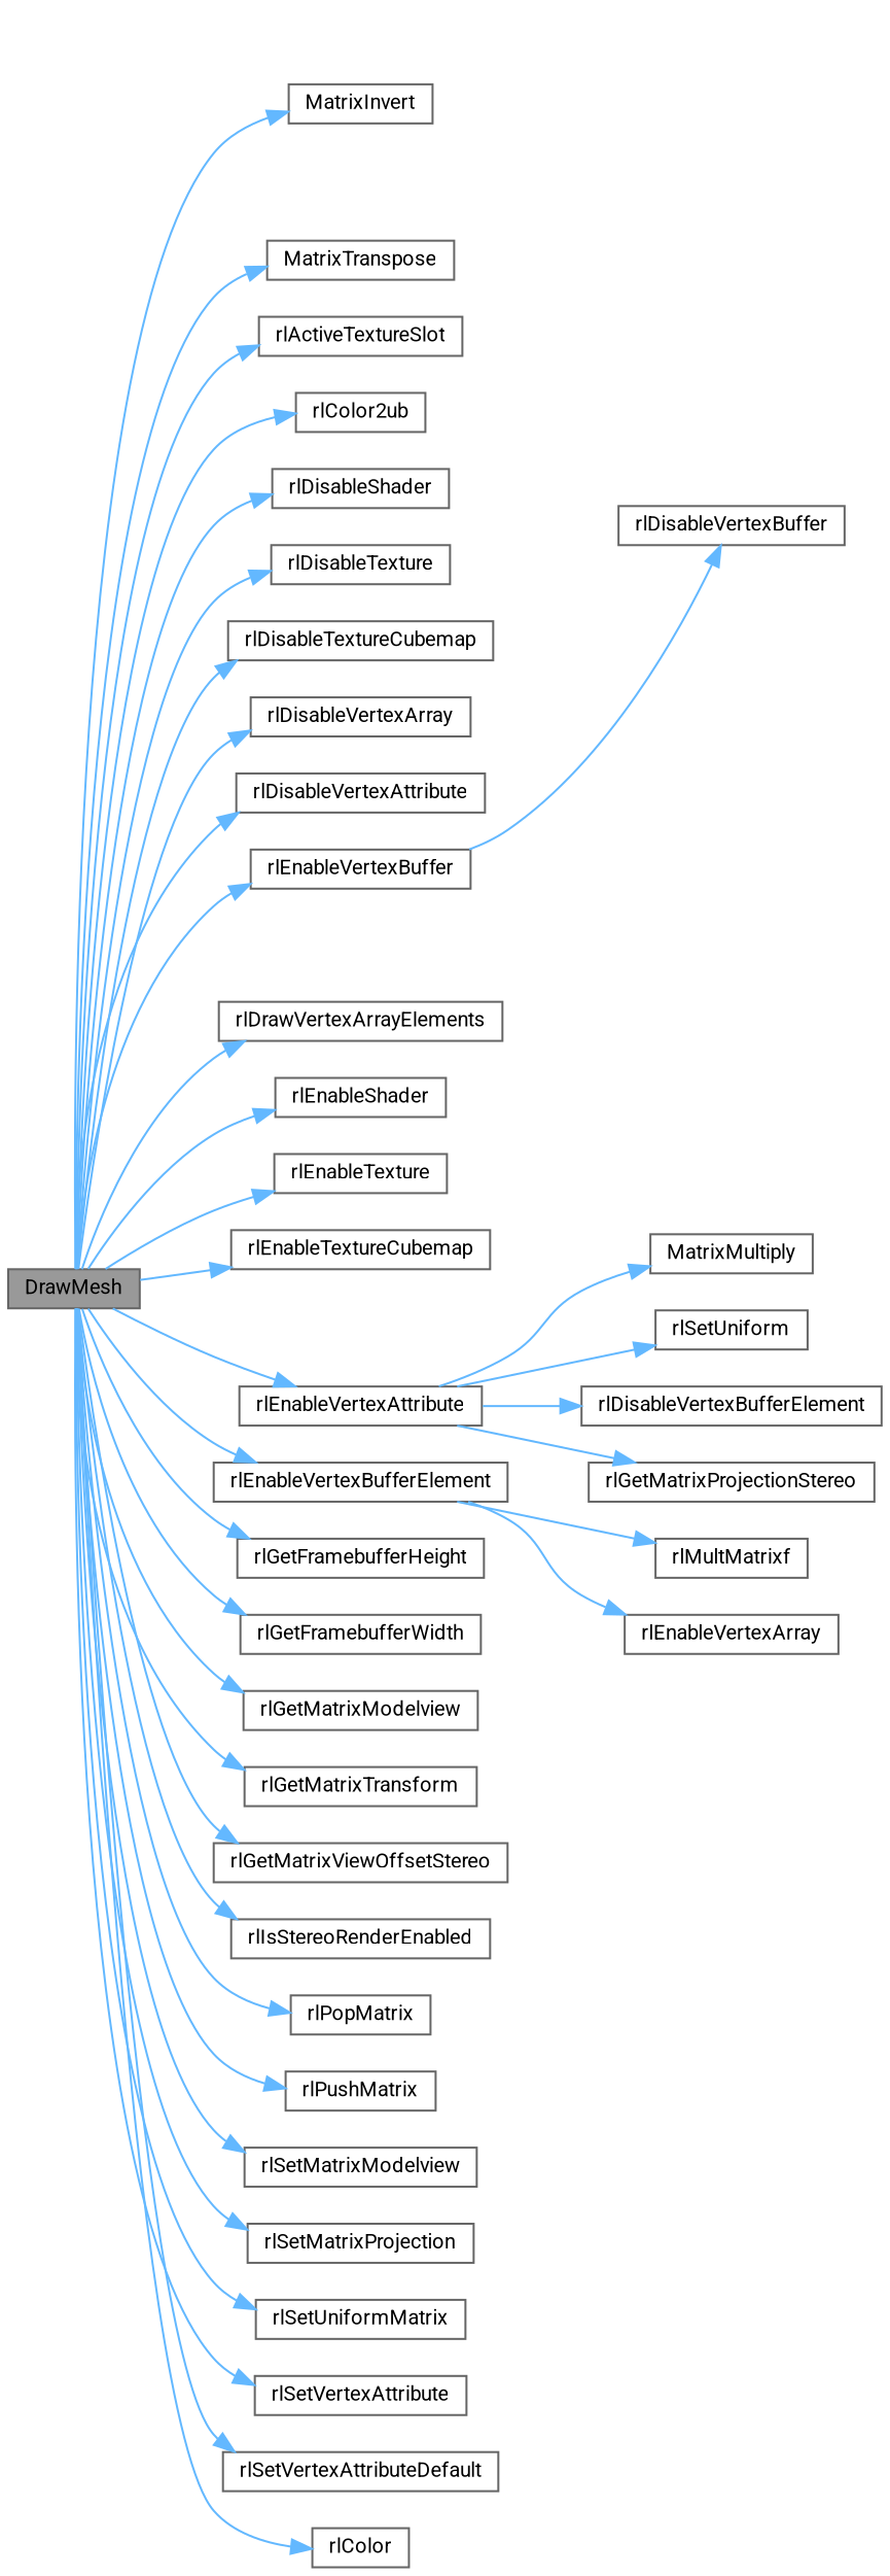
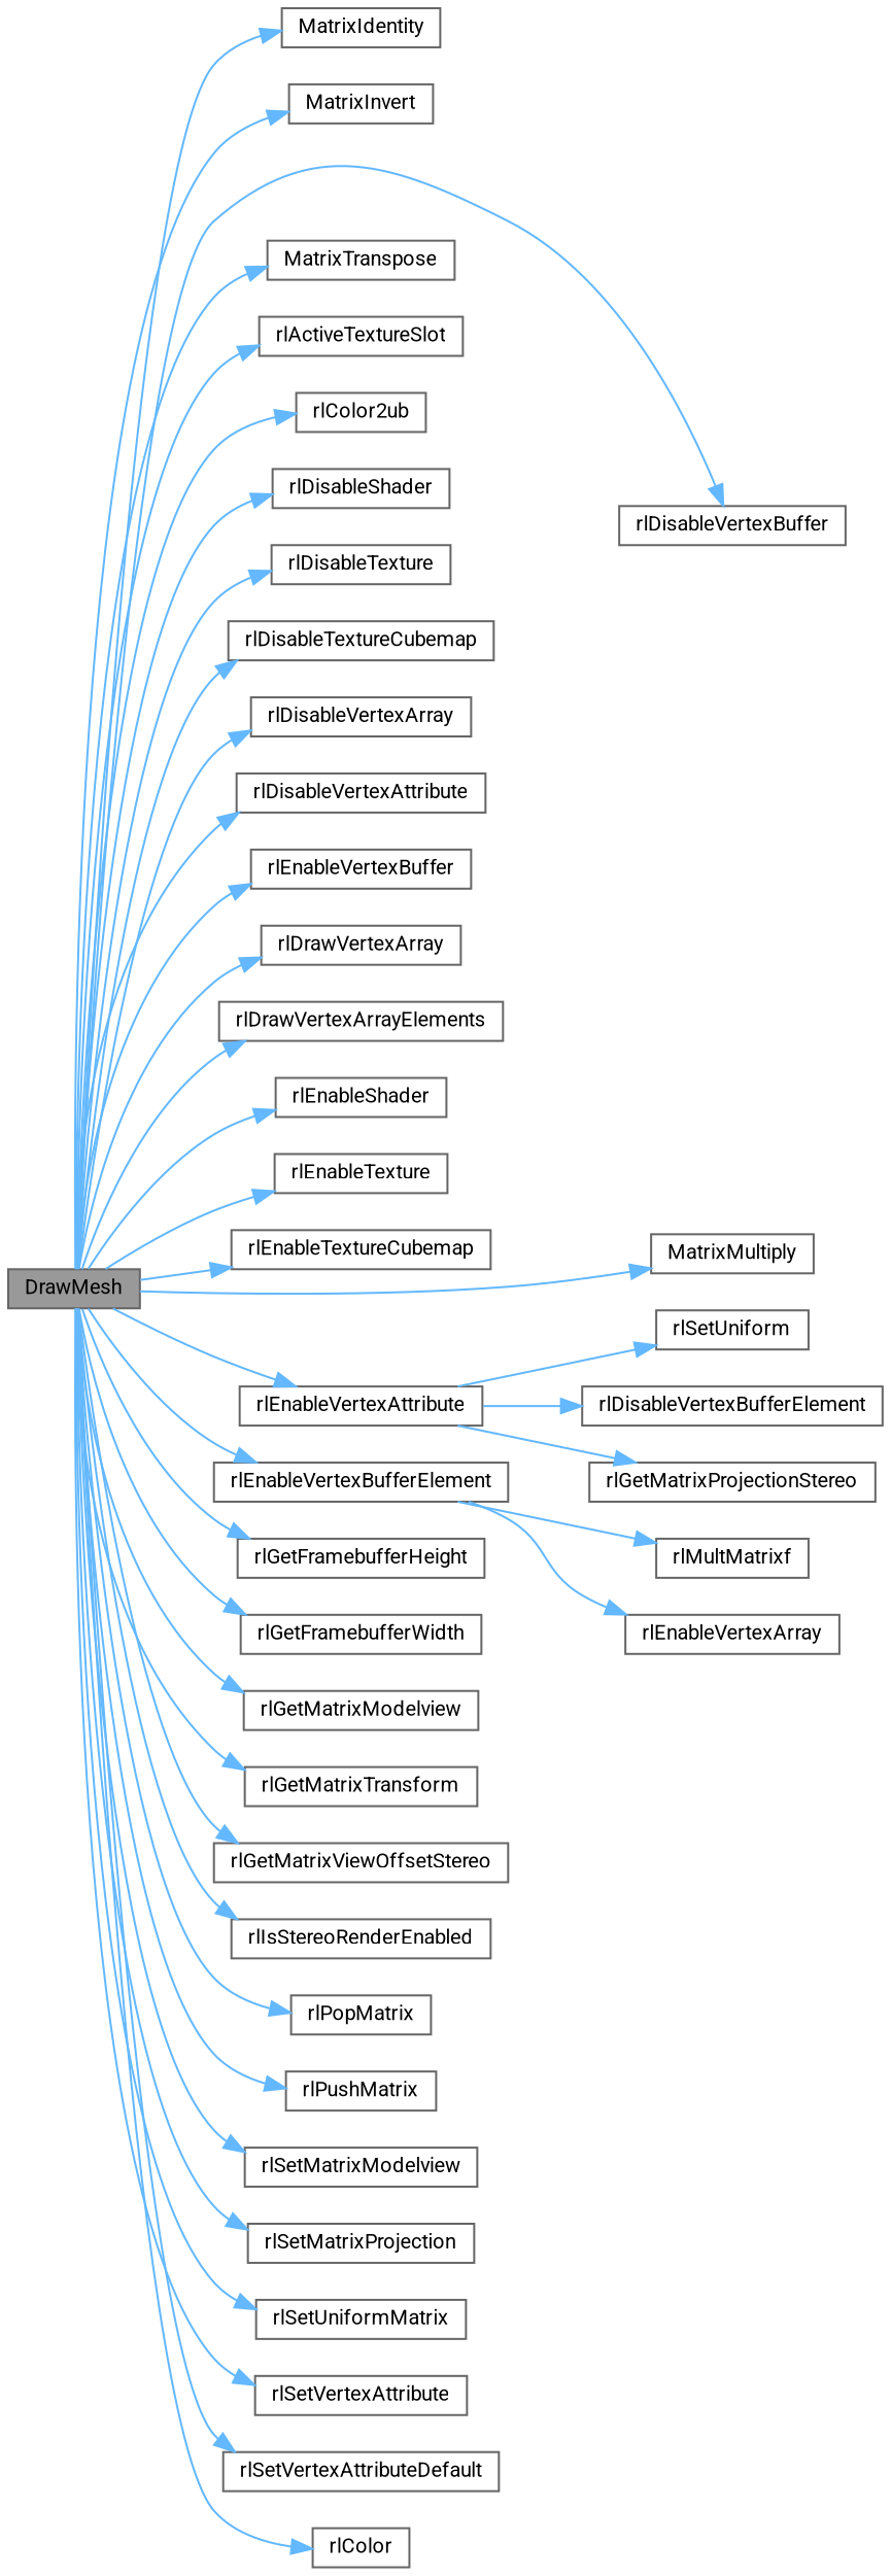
  digraph {
    fontname=Roboto
    rankdir=LR
    node [color=grey40 fillcolor=white fontname=Roboto fontsize=10 shape=box style=filled]
    edge [color=steelblue1 fontname=Roboto fontsize=10 labelfontname=Helvetica labelfontsize=10 style=solid]
    n1 [color=gray40 fillcolor=grey60 fontcolor=black height=0.2 label=DrawMesh width=0.4]
+   n2 [height=0.2 label=MatrixIdentity width=0.4]
    n3 [height=0.2 label=MatrixInvert width=0.4]
    n4 [height=0.2 label=MatrixMultiply width=0.4]
    n5 [height=0.2 label=MatrixTranspose width=0.4]
    n6 [height=0.2 label=rlActiveTextureSlot width=0.4]
    n7 [height=0.2 label=rlColor2ub width=0.4]
    n8 [height=0.2 label=rlDisableShader width=0.4]
    n9 [height=0.2 label=rlDisableTexture width=0.4]
    n10 [height=0.2 label=rlDisableTextureCubemap width=0.4]
    n11 [height=0.2 label=rlDisableVertexArray width=0.4]
    n12 [height=0.2 label=rlDisableVertexAttribute width=0.4]
    n13 [height=0.2 label=rlDisableVertexBuffer width=0.4]
+   n14 [height=0.2 label=rlDrawVertexArray width=0.4]
    n15 [height=0.2 label=rlDrawVertexArrayElements width=0.4]
    n16 [height=0.2 label=rlEnableShader width=0.4]
    n17 [height=0.2 label=rlEnableTexture width=0.4]
    n18 [height=0.2 label=rlEnableTextureCubemap width=0.4]
    n19 [height=0.2 label=rlEnableVertexAttribute width=0.4]
    n20 [height=0.2 label=rlEnableVertexBuffer width=0.4]
    n21 [height=0.2 label=rlEnableVertexBufferElement width=0.4]
    n22 [height=0.2 label=rlGetFramebufferHeight width=0.4]
    n23 [height=0.2 label=rlGetFramebufferWidth width=0.4]
    n24 [height=0.2 label=rlGetMatrixModelview width=0.4]
    n25 [height=0.2 label=rlGetMatrixTransform width=0.4]
    n26 [height=0.2 label=rlGetMatrixViewOffsetStereo width=0.4]
    n27 [height=0.2 label=rlIsStereoRenderEnabled width=0.4]
    n28 [height=0.2 label=rlPopMatrix width=0.4]
    n29 [height=0.2 label=rlPushMatrix width=0.4]
    n30 [height=0.2 label=rlSetMatrixModelview width=0.4]
    n31 [height=0.2 label=rlSetMatrixProjection width=0.4]
    n32 [height=0.2 label=rlSetUniformMatrix width=0.4]
    n33 [height=0.2 label=rlSetVertexAttribute width=0.4]
    n34 [height=0.2 label=rlSetVertexAttributeDefault width=0.4]
    n35 [height=0.2 label=rlColor width=0.4]
    n36 [height=0.2 label=rlDisableVertexBufferElement width=0.4]
    n37 [height=0.2 label=rlEnableVertexArray width=0.4]
    n38 [height=0.2 label=rlGetMatrixProjectionStereo width=0.4]
    n39 [height=0.2 label=rlSetUniform width=0.4]
    n40 [height=0.2 label=rlMultMatrixf width=0.4]
+   n1 -> n2
    n1 -> n3
-   n19 -> n4
+   n1 -> n4
    n1 -> n5
    n1 -> n6
    n1 -> n7
    n1 -> n8
    n1 -> n9
    n1 -> n10
    n1 -> n11
    n1 -> n12
-   n20 -> n13
+   n1 -> n13
+   n1 -> n14
    n1 -> n15
    n1 -> n16
    n1 -> n17
    n1 -> n18
    n1 -> n19
    n1 -> n20
    n1 -> n21
    n1 -> n22
    n1 -> n23
    n1 -> n24
    n1 -> n25
    n1 -> n26
    n1 -> n27
    n1 -> n28
    n1 -> n29
    n1 -> n30
    n1 -> n31
    n1 -> n32
    n1 -> n33
    n1 -> n34
    n1 -> n35
    n19 -> n36
    n19 -> n38
    n19 -> n39
    n21 -> n37
    n21 -> n40
  }
